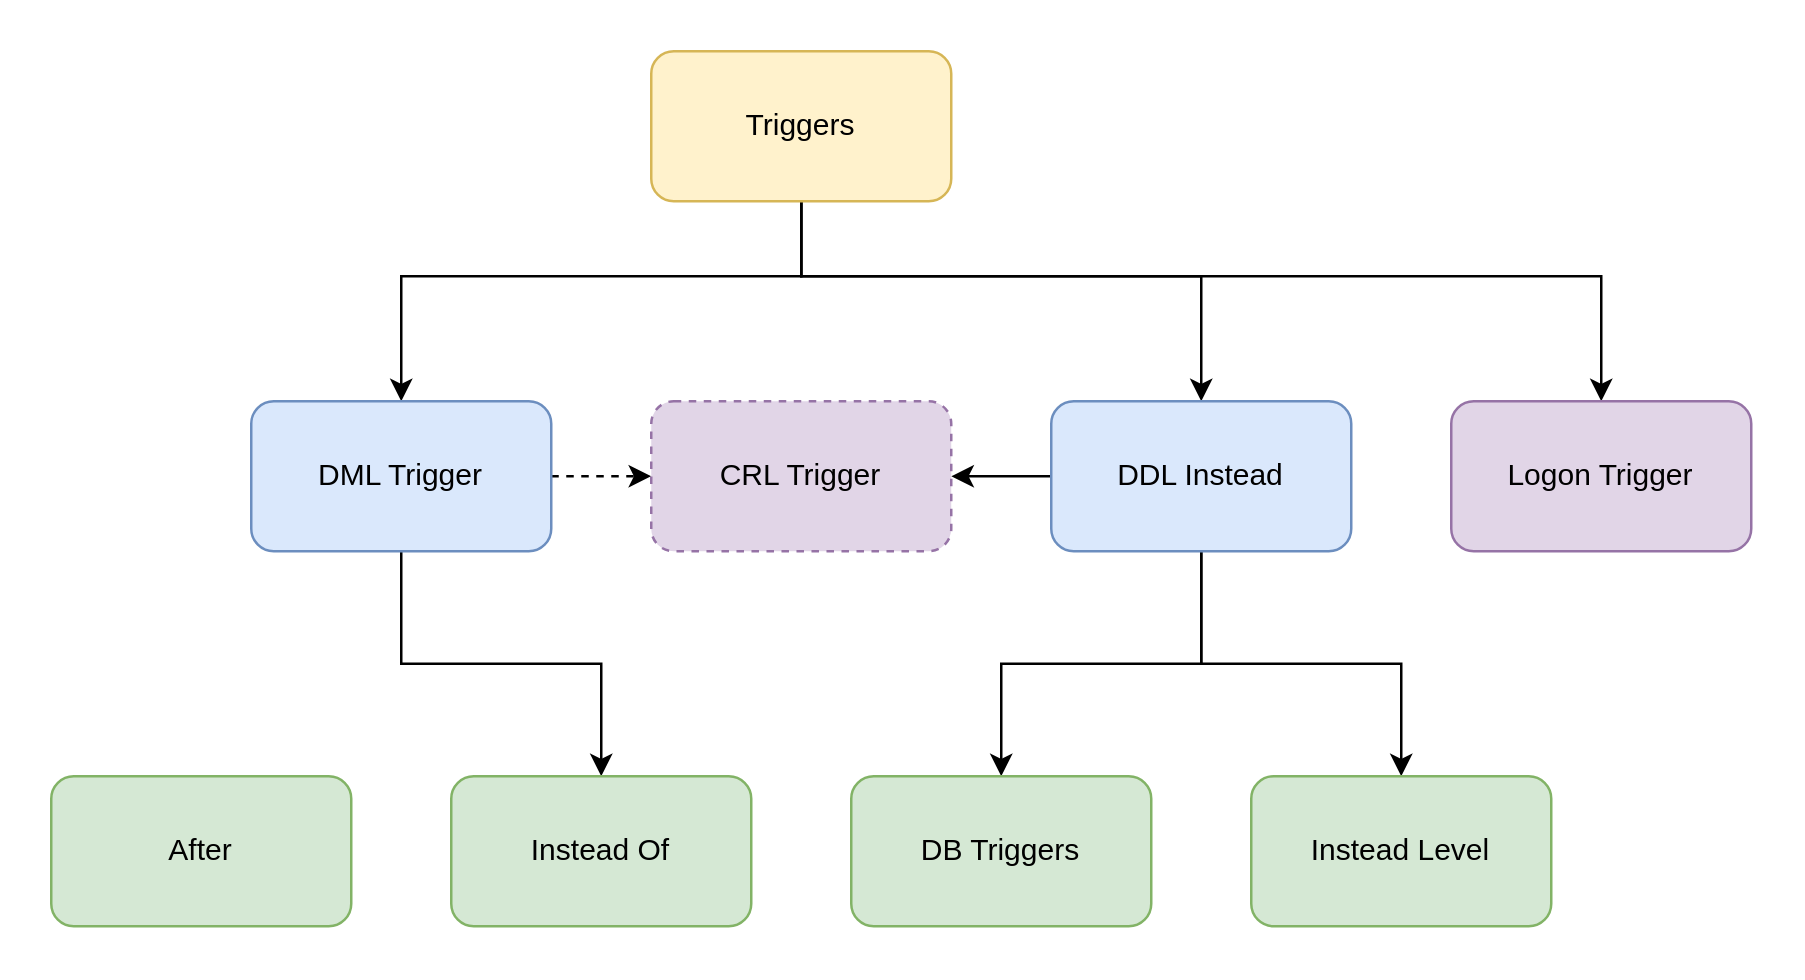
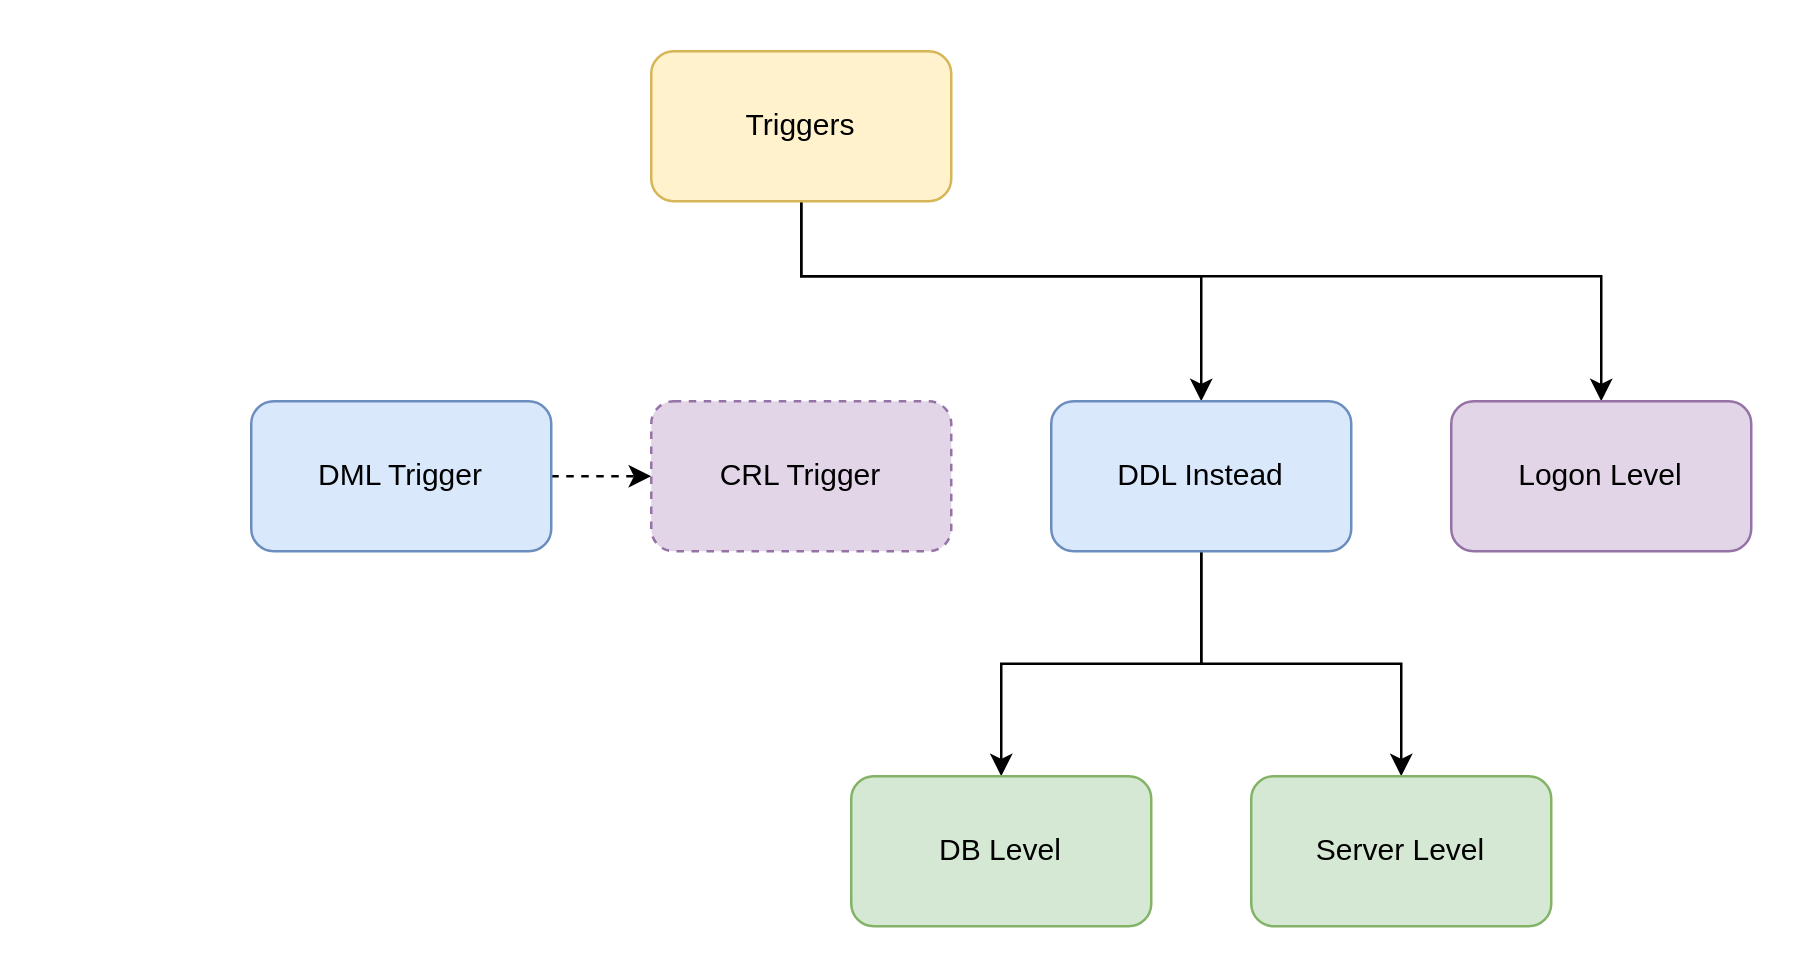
  <mxCell id="0" />
  <mxCell id="1" parent="0" />
- <mxCell id="2" style="edgeStyle=orthogonalEdgeStyle;rounded=0;orthogonalLoop=1;jettySize=auto;html=1;entryX=0.5;entryY=0;entryDx=0;entryDy=0;" edge="1" parent="1" source="5" target="8"><mxGeometry relative="1" as="geometry"><Array as="points"><mxPoint x="320" y="110" /><mxPoint x="160" y="110" /></Array></mxGeometry></mxCell>
  <mxCell id="3" style="edgeStyle=orthogonalEdgeStyle;rounded=0;orthogonalLoop=1;jettySize=auto;html=1;entryX=0.5;entryY=0;entryDx=0;entryDy=0;" edge="1" parent="1" source="5" target="12"><mxGeometry relative="1" as="geometry"><Array as="points"><mxPoint x="320" y="110" /><mxPoint x="480" y="110" /></Array></mxGeometry></mxCell>
  <mxCell id="4" style="edgeStyle=orthogonalEdgeStyle;rounded=0;orthogonalLoop=1;jettySize=auto;html=1;entryX=0.5;entryY=0;entryDx=0;entryDy=0;" edge="1" parent="1" source="5" target="18"><mxGeometry relative="1" as="geometry"><Array as="points"><mxPoint x="320" y="110" /><mxPoint x="640" y="110" /></Array></mxGeometry></mxCell>
  <mxCell id="5" value="Triggers" style="rounded=1;whiteSpace=wrap;html=1;fillColor=#fff2cc;strokeColor=#d6b656;" vertex="1" parent="1"><mxGeometry x="260" y="20" width="120" height="60" as="geometry" /></mxCell>
- <mxCell id="6" style="edgeStyle=orthogonalEdgeStyle;rounded=0;orthogonalLoop=1;jettySize=auto;html=1;" edge="1" parent="1" source="8" target="14"><mxGeometry relative="1" as="geometry" /></mxCell>
  <mxCell id="7" style="edgeStyle=orthogonalEdgeStyle;rounded=0;orthogonalLoop=1;jettySize=auto;html=1;entryX=0;entryY=0.5;entryDx=0;entryDy=0;dashed=1;" edge="1" parent="1" source="8" target="17"><mxGeometry relative="1" as="geometry" /></mxCell>
  <mxCell id="8" value="DML Trigger" style="rounded=1;whiteSpace=wrap;html=1;fillColor=#dae8fc;strokeColor=#6c8ebf;" vertex="1" parent="1"><mxGeometry x="100" y="160" width="120" height="60" as="geometry" /></mxCell>
- <mxCell id="9" style="edgeStyle=orthogonalEdgeStyle;rounded=0;orthogonalLoop=1;jettySize=auto;html=1;entryX=1;entryY=0.5;entryDx=0;entryDy=0;" edge="1" parent="1" source="12" target="17"><mxGeometry relative="1" as="geometry" /></mxCell>
  <mxCell id="10" style="edgeStyle=orthogonalEdgeStyle;rounded=0;orthogonalLoop=1;jettySize=auto;html=1;entryX=0.5;entryY=0;entryDx=0;entryDy=0;" edge="1" parent="1" source="12" target="15"><mxGeometry relative="1" as="geometry" /></mxCell>
  <mxCell id="11" style="edgeStyle=orthogonalEdgeStyle;rounded=0;orthogonalLoop=1;jettySize=auto;html=1;entryX=0.5;entryY=0;entryDx=0;entryDy=0;" edge="1" parent="1" source="12" target="16"><mxGeometry relative="1" as="geometry" /></mxCell>
  <mxCell id="12" value="DDL Instead" style="rounded=1;whiteSpace=wrap;html=1;fillColor=#dae8fc;strokeColor=#6c8ebf;" vertex="1" parent="1"><mxGeometry x="420" y="160" width="120" height="60" as="geometry" /></mxCell>
- <mxCell id="13" value="After" style="rounded=1;whiteSpace=wrap;html=1;fillColor=#d5e8d4;strokeColor=#82b366;" vertex="1" parent="1"><mxGeometry x="20" y="310" width="120" height="60" as="geometry" /></mxCell>
- <mxCell id="14" value="Instead Of" style="rounded=1;whiteSpace=wrap;html=1;fillColor=#d5e8d4;strokeColor=#82b366;" vertex="1" parent="1"><mxGeometry x="180" y="310" width="120" height="60" as="geometry" /></mxCell>
- <mxCell id="15" value="DB Triggers" style="rounded=1;whiteSpace=wrap;html=1;fillColor=#d5e8d4;strokeColor=#82b366;" vertex="1" parent="1"><mxGeometry x="340" y="310" width="120" height="60" as="geometry" /></mxCell>
- <mxCell id="16" value="Instead Level" style="rounded=1;whiteSpace=wrap;html=1;fillColor=#d5e8d4;strokeColor=#82b366;" vertex="1" parent="1"><mxGeometry x="500" y="310" width="120" height="60" as="geometry" /></mxCell>
+ <mxCell id="15" value="DB Level" style="rounded=1;whiteSpace=wrap;html=1;fillColor=#d5e8d4;strokeColor=#82b366;" vertex="1" parent="1"><mxGeometry x="340" y="310" width="120" height="60" as="geometry" /></mxCell>
+ <mxCell id="16" value="Server Level" style="rounded=1;whiteSpace=wrap;html=1;fillColor=#d5e8d4;strokeColor=#82b366;" vertex="1" parent="1"><mxGeometry x="500" y="310" width="120" height="60" as="geometry" /></mxCell>
  <mxCell id="17" value="CRL Trigger" style="rounded=1;whiteSpace=wrap;html=1;fillColor=#e1d5e7;strokeColor=#9673a6;dashed=1;" vertex="1" parent="1"><mxGeometry x="260" y="160" width="120" height="60" as="geometry" /></mxCell>
- <mxCell id="18" value="Logon Trigger" style="rounded=1;whiteSpace=wrap;html=1;fillColor=#e1d5e7;strokeColor=#9673a6;" vertex="1" parent="1"><mxGeometry x="580" y="160" width="120" height="60" as="geometry" /></mxCell>
+ <mxCell id="18" value="Logon Level" style="rounded=1;whiteSpace=wrap;html=1;fillColor=#e1d5e7;strokeColor=#9673a6;" vertex="1" parent="1"><mxGeometry x="580" y="160" width="120" height="60" as="geometry" /></mxCell>
